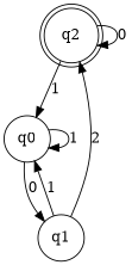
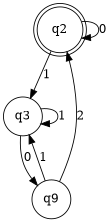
  digraph {
    rankdir=TB
    node [shape=circle]
    q2 [shape=doublecircle]
-   q0
-   q1
+   q0 [label=q3]
+   q1 [label=q9]
    q2 -> q2 [label=0]
    q2 -> q0 [label=1]
    q0 -> q0 [label=1]
    q0 -> q1 [label=0]
    q1 -> q2 [label=2]
    q1 -> q0 [label=1]
  }
